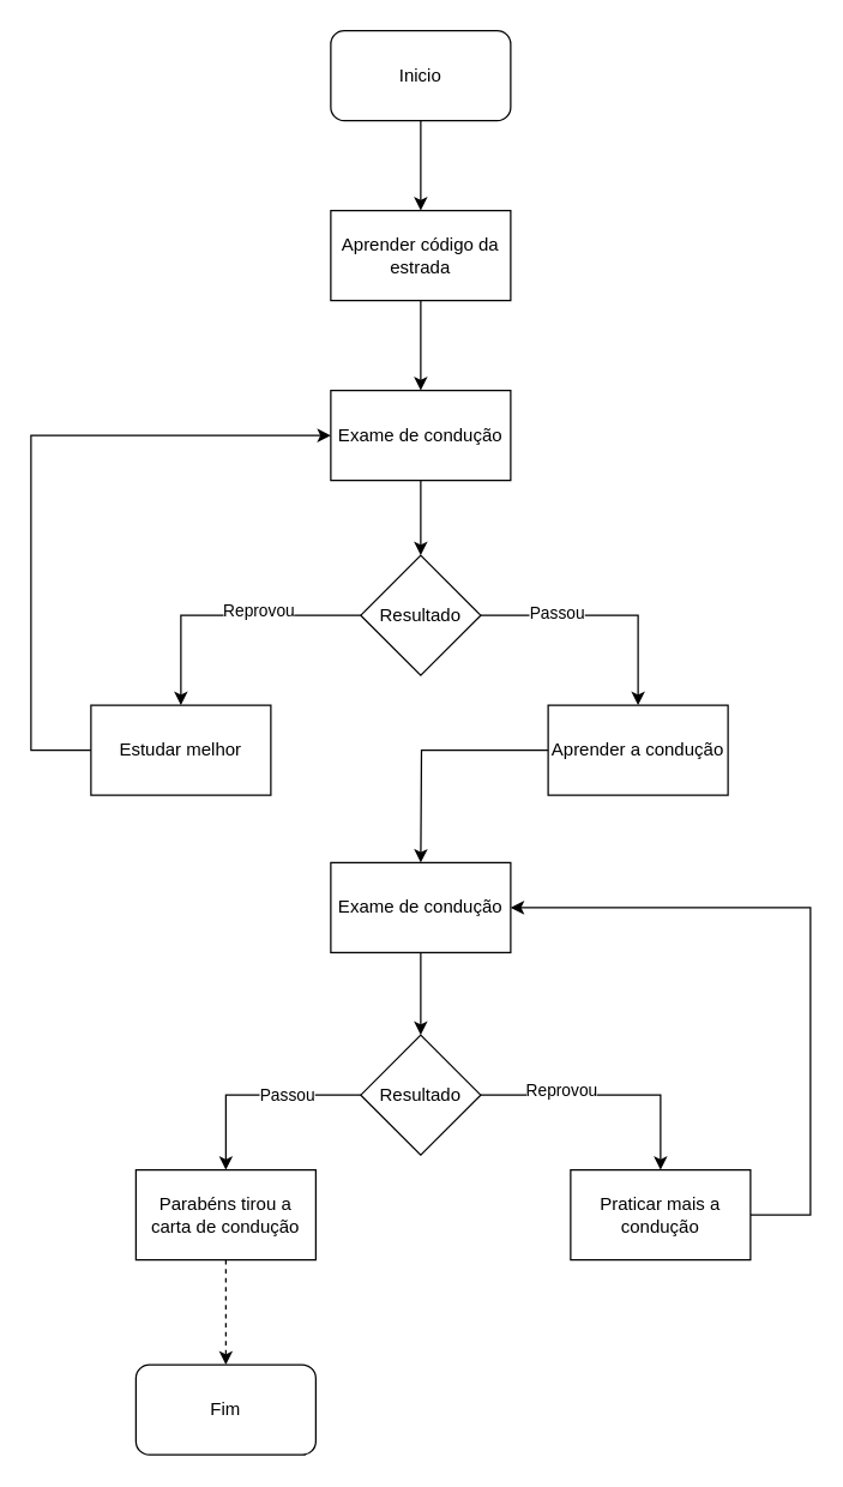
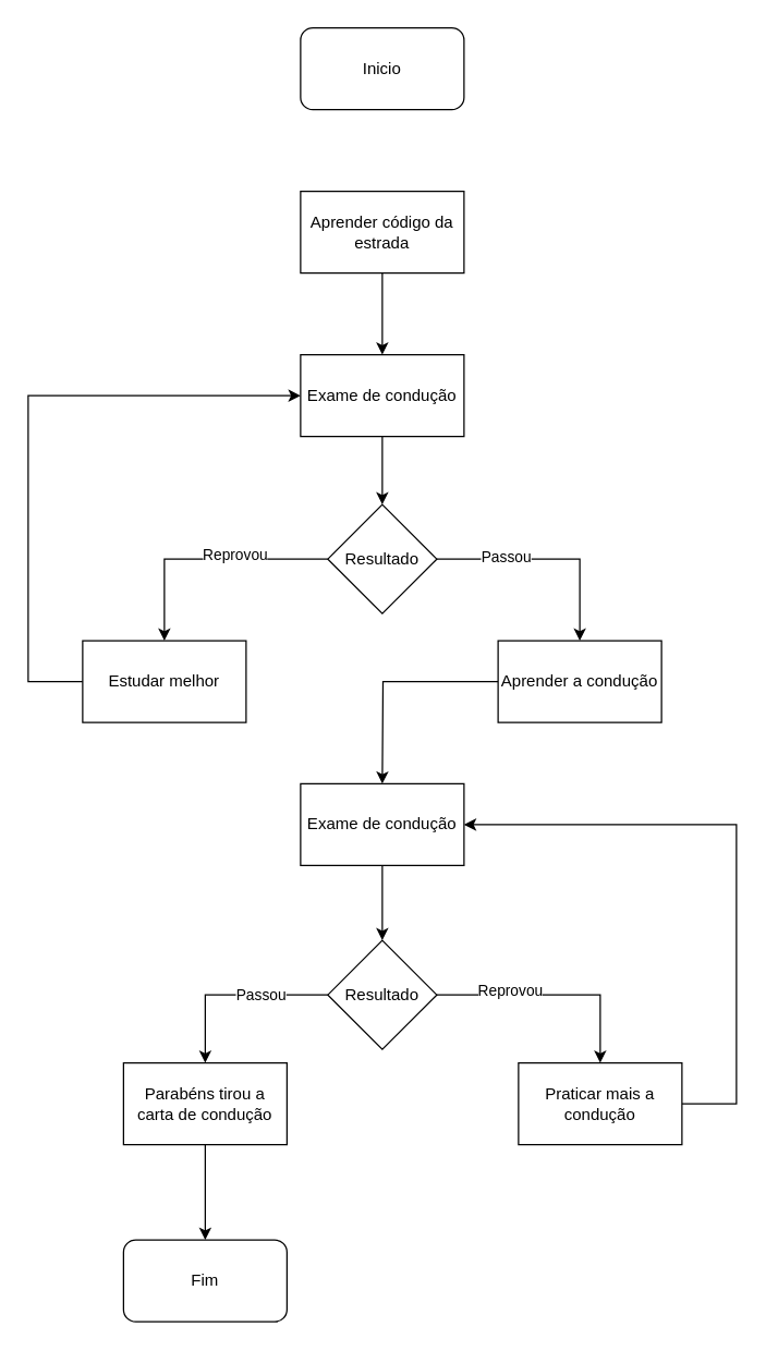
  <mxCell id="0" />
  <mxCell id="1" parent="0" />
- <mxCell id="2" style="edgeStyle=orthogonalEdgeStyle;rounded=0;orthogonalLoop=1;jettySize=auto;html=1;entryX=0.5;entryY=0;entryDx=0;entryDy=0;" edge="1" parent="1" source="3" target="5"><mxGeometry relative="1" as="geometry" /></mxCell>
  <mxCell id="3" value="Inicio" style="rounded=1;whiteSpace=wrap;html=1;" vertex="1" parent="1"><mxGeometry x="220" y="20" width="120" height="60" as="geometry" /></mxCell>
  <mxCell id="4" style="edgeStyle=orthogonalEdgeStyle;rounded=0;orthogonalLoop=1;jettySize=auto;html=1;" edge="1" parent="1" source="5" target="7"><mxGeometry relative="1" as="geometry" /></mxCell>
  <mxCell id="5" value="Aprender código da estrada" style="rounded=0;whiteSpace=wrap;html=1;" vertex="1" parent="1"><mxGeometry x="220" y="140" width="120" height="60" as="geometry" /></mxCell>
  <mxCell id="6" style="edgeStyle=orthogonalEdgeStyle;rounded=0;orthogonalLoop=1;jettySize=auto;html=1;entryX=0.5;entryY=0;entryDx=0;entryDy=0;" edge="1" parent="1" source="7" target="12"><mxGeometry relative="1" as="geometry" /></mxCell>
  <mxCell id="7" value="Exame de condução" style="rounded=0;whiteSpace=wrap;html=1;" vertex="1" parent="1"><mxGeometry x="220" y="260" width="120" height="60" as="geometry" /></mxCell>
  <mxCell id="8" style="edgeStyle=orthogonalEdgeStyle;rounded=0;orthogonalLoop=1;jettySize=auto;html=1;" edge="1" parent="1" source="12" target="16"><mxGeometry relative="1" as="geometry" /></mxCell>
  <mxCell id="9" value="Reprovou" style="edgeLabel;html=1;align=center;verticalAlign=middle;resizable=0;points=[];" vertex="1" connectable="0" parent="8"><mxGeometry x="-0.233" y="-4" relative="1" as="geometry"><mxPoint as="offset" /></mxGeometry></mxCell>
  <mxCell id="10" style="edgeStyle=orthogonalEdgeStyle;rounded=0;orthogonalLoop=1;jettySize=auto;html=1;" edge="1" parent="1" source="12" target="14"><mxGeometry relative="1" as="geometry" /></mxCell>
  <mxCell id="11" value="Passou" style="edgeLabel;html=1;align=center;verticalAlign=middle;resizable=0;points=[];" vertex="1" connectable="0" parent="10"><mxGeometry x="-0.389" y="2" relative="1" as="geometry"><mxPoint as="offset" /></mxGeometry></mxCell>
  <mxCell id="12" value="Resultado" style="rhombus;whiteSpace=wrap;html=1;" vertex="1" parent="1"><mxGeometry x="240" y="370" width="80" height="80" as="geometry" /></mxCell>
  <mxCell id="13" style="edgeStyle=orthogonalEdgeStyle;rounded=0;orthogonalLoop=1;jettySize=auto;html=1;entryX=0.5;entryY=0;entryDx=0;entryDy=0;" edge="1" parent="1" source="14"><mxGeometry relative="1" as="geometry"><mxPoint x="280" y="575" as="targetPoint" /></mxGeometry></mxCell>
  <mxCell id="14" value="Aprender a condução" style="rounded=0;whiteSpace=wrap;html=1;" vertex="1" parent="1"><mxGeometry x="365" y="470" width="120" height="60" as="geometry" /></mxCell>
  <mxCell id="15" style="edgeStyle=orthogonalEdgeStyle;rounded=0;orthogonalLoop=1;jettySize=auto;html=1;entryX=0;entryY=0.5;entryDx=0;entryDy=0;" edge="1" parent="1" source="16" target="7"><mxGeometry relative="1" as="geometry"><Array as="points"><mxPoint x="20" y="500" /><mxPoint x="20" y="290" /></Array></mxGeometry></mxCell>
  <mxCell id="16" value="Estudar melhor" style="rounded=0;whiteSpace=wrap;html=1;" vertex="1" parent="1"><mxGeometry x="60" y="470" width="120" height="60" as="geometry" /></mxCell>
  <mxCell id="17" style="edgeStyle=orthogonalEdgeStyle;rounded=0;orthogonalLoop=1;jettySize=auto;html=1;" edge="1" parent="1" source="18" target="23"><mxGeometry relative="1" as="geometry" /></mxCell>
  <mxCell id="18" value="Exame de condução" style="rounded=0;whiteSpace=wrap;html=1;" vertex="1" parent="1"><mxGeometry x="220" y="575" width="120" height="60" as="geometry" /></mxCell>
  <mxCell id="19" style="edgeStyle=orthogonalEdgeStyle;rounded=0;orthogonalLoop=1;jettySize=auto;html=1;entryX=0.5;entryY=0;entryDx=0;entryDy=0;" edge="1" parent="1" source="23" target="25"><mxGeometry relative="1" as="geometry" /></mxCell>
  <mxCell id="20" value="Reprovou" style="edgeLabel;html=1;align=center;verticalAlign=middle;resizable=0;points=[];" vertex="1" connectable="0" parent="19"><mxGeometry x="-0.377" y="4" relative="1" as="geometry"><mxPoint as="offset" /></mxGeometry></mxCell>
  <mxCell id="21" style="edgeStyle=orthogonalEdgeStyle;rounded=0;orthogonalLoop=1;jettySize=auto;html=1;entryX=0.5;entryY=0;entryDx=0;entryDy=0;" edge="1" parent="1" source="23" target="27"><mxGeometry relative="1" as="geometry" /></mxCell>
  <mxCell id="22" value="Passou" style="edgeLabel;html=1;align=center;verticalAlign=middle;resizable=0;points=[];" vertex="1" connectable="0" parent="21"><mxGeometry x="-0.286" y="-1" relative="1" as="geometry"><mxPoint as="offset" /></mxGeometry></mxCell>
  <mxCell id="23" value="Resultado" style="rhombus;whiteSpace=wrap;html=1;" vertex="1" parent="1"><mxGeometry x="240" y="690" width="80" height="80" as="geometry" /></mxCell>
  <mxCell id="24" style="edgeStyle=orthogonalEdgeStyle;rounded=0;orthogonalLoop=1;jettySize=auto;html=1;entryX=1;entryY=0.5;entryDx=0;entryDy=0;" edge="1" parent="1" source="25" target="18"><mxGeometry relative="1" as="geometry"><Array as="points"><mxPoint x="540" y="810" /><mxPoint x="540" y="605" /></Array></mxGeometry></mxCell>
  <mxCell id="25" value="Praticar mais a condução" style="rounded=0;whiteSpace=wrap;html=1;" vertex="1" parent="1"><mxGeometry x="380" y="780" width="120" height="60" as="geometry" /></mxCell>
- <mxCell id="26" style="edgeStyle=orthogonalEdgeStyle;rounded=0;orthogonalLoop=1;jettySize=auto;html=1;entryX=0.5;entryY=0;entryDx=0;entryDy=0;dashed=1;" edge="1" parent="1" source="27" target="28"><mxGeometry relative="1" as="geometry" /></mxCell>
+ <mxCell id="26" style="edgeStyle=orthogonalEdgeStyle;rounded=0;orthogonalLoop=1;jettySize=auto;html=1;entryX=0.5;entryY=0;entryDx=0;entryDy=0;" edge="1" parent="1" source="27" target="28"><mxGeometry relative="1" as="geometry" /></mxCell>
  <mxCell id="27" value="Parabéns tirou a carta de condução" style="rounded=0;whiteSpace=wrap;html=1;" vertex="1" parent="1"><mxGeometry x="90" y="780" width="120" height="60" as="geometry" /></mxCell>
  <mxCell id="28" value="Fim" style="rounded=1;whiteSpace=wrap;html=1;" vertex="1" parent="1"><mxGeometry x="90" y="910" width="120" height="60" as="geometry" /></mxCell>
